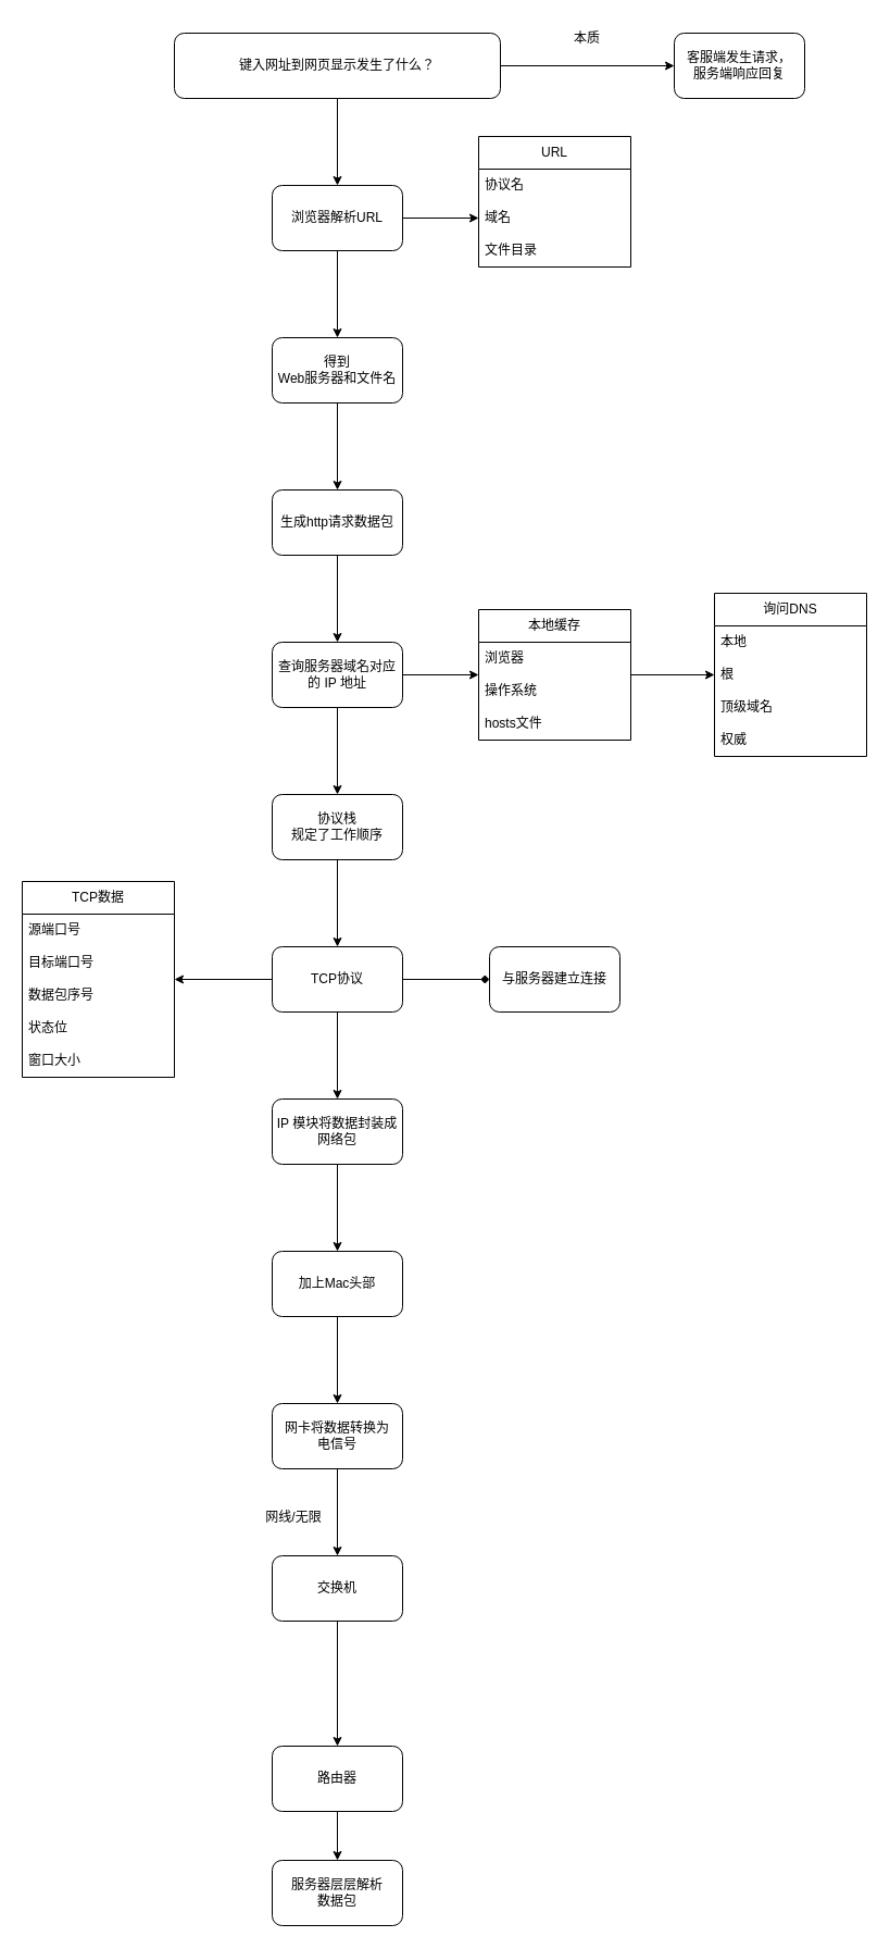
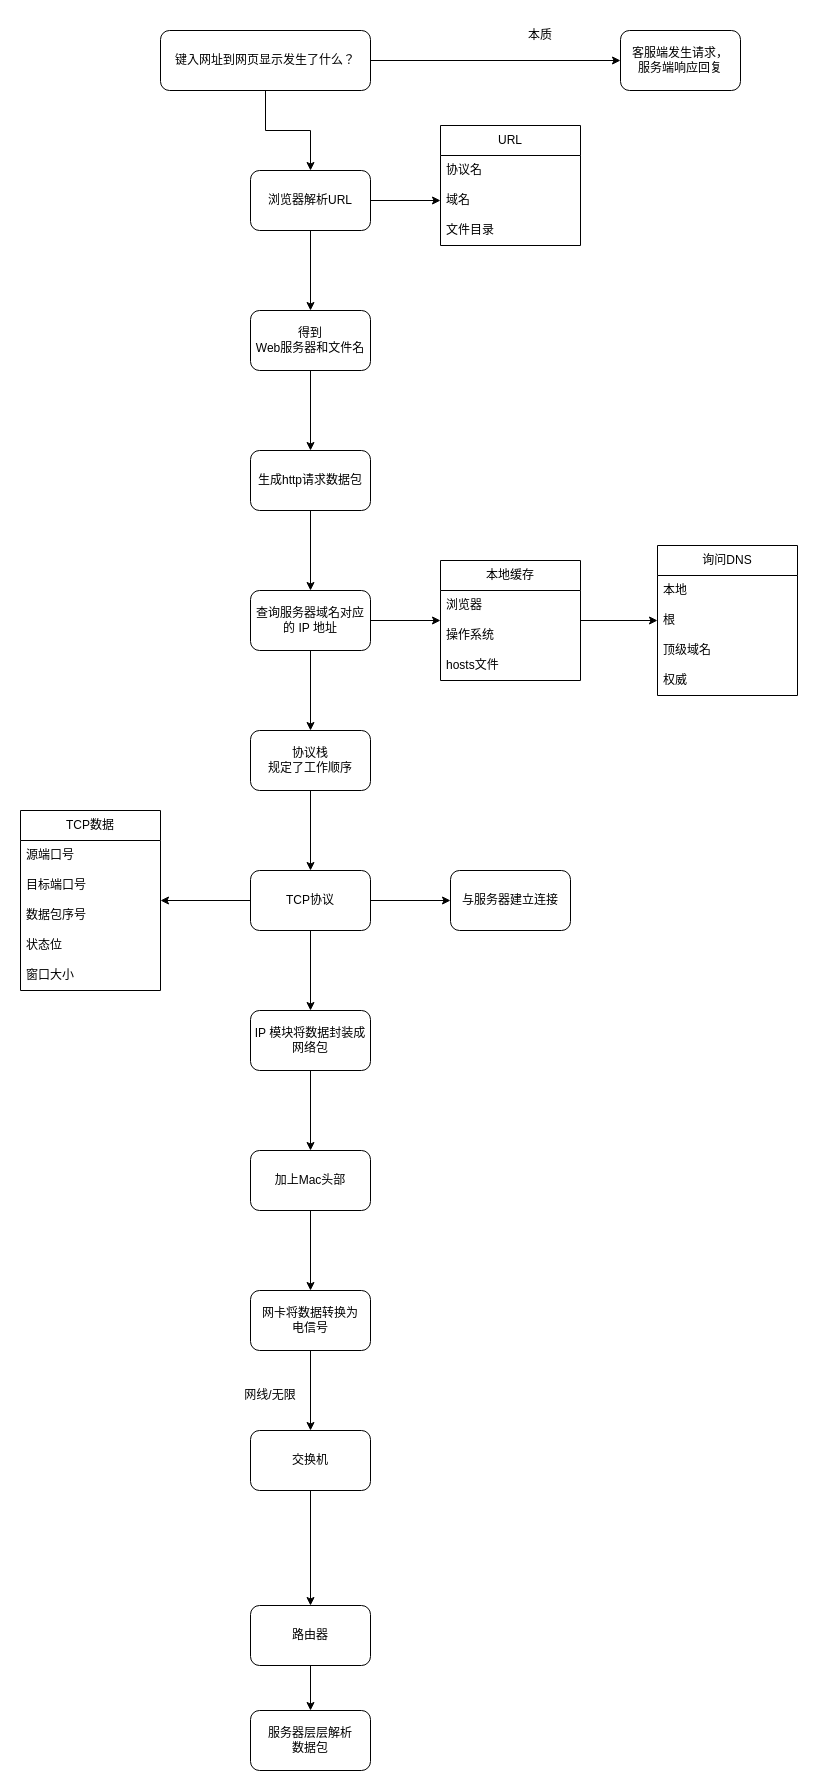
  <mxCell id="0" />
  <mxCell id="1" parent="0" />
  <mxCell id="2" value="" style="edgeStyle=orthogonalEdgeStyle;rounded=0;orthogonalLoop=1;jettySize=auto;html=1;" edge="1" parent="1" source="4" target="5"><mxGeometry relative="1" as="geometry" /></mxCell>
  <mxCell id="3" value="" style="edgeStyle=orthogonalEdgeStyle;rounded=0;orthogonalLoop=1;jettySize=auto;html=1;" edge="1" parent="1" source="4" target="9"><mxGeometry relative="1" as="geometry" /></mxCell>
- <mxCell id="4" value="键入网址到网页显示发生了什么？" style="rounded=1;whiteSpace=wrap;html=1;" vertex="1" parent="1"><mxGeometry x="160" y="30" width="300" height="60" as="geometry" /></mxCell>
+ <mxCell id="4" value="键入网址到网页显示发生了什么？" style="rounded=1;whiteSpace=wrap;html=1;" vertex="1" parent="1"><mxGeometry x="160" y="30" width="210" height="60" as="geometry" /></mxCell>
  <mxCell id="5" value="客服端发生请求，&lt;div&gt;服务端响应回复&lt;/div&gt;" style="whiteSpace=wrap;html=1;rounded=1;" vertex="1" parent="1"><mxGeometry x="620" y="30" width="120" height="60" as="geometry" /></mxCell>
  <mxCell id="6" value="本质" style="text;html=1;align=center;verticalAlign=middle;whiteSpace=wrap;rounded=0;" vertex="1" parent="1"><mxGeometry x="510" y="20" width="60" height="30" as="geometry" /></mxCell>
  <mxCell id="7" value="" style="edgeStyle=orthogonalEdgeStyle;rounded=0;orthogonalLoop=1;jettySize=auto;html=1;" edge="1" parent="1" source="9" target="11"><mxGeometry relative="1" as="geometry" /></mxCell>
  <mxCell id="8" style="edgeStyle=orthogonalEdgeStyle;rounded=0;orthogonalLoop=1;jettySize=auto;html=1;entryX=0;entryY=0.5;entryDx=0;entryDy=0;" edge="1" parent="1" source="9" target="19"><mxGeometry relative="1" as="geometry" /></mxCell>
  <mxCell id="9" value="浏览器解析URL" style="whiteSpace=wrap;html=1;rounded=1;" vertex="1" parent="1"><mxGeometry x="250" y="170" width="120" height="60" as="geometry" /></mxCell>
  <mxCell id="10" value="" style="edgeStyle=orthogonalEdgeStyle;rounded=0;orthogonalLoop=1;jettySize=auto;html=1;" edge="1" parent="1" source="11" target="13"><mxGeometry relative="1" as="geometry" /></mxCell>
  <mxCell id="11" value="得到&lt;div&gt;Web服务器和文件名&lt;/div&gt;" style="whiteSpace=wrap;html=1;rounded=1;" vertex="1" parent="1"><mxGeometry x="250" y="310" width="120" height="60" as="geometry" /></mxCell>
  <mxCell id="12" value="" style="edgeStyle=orthogonalEdgeStyle;rounded=0;orthogonalLoop=1;jettySize=auto;html=1;" edge="1" parent="1" source="13" target="16"><mxGeometry relative="1" as="geometry" /></mxCell>
  <mxCell id="13" value="生成http请求数据包" style="whiteSpace=wrap;html=1;rounded=1;" vertex="1" parent="1"><mxGeometry x="250" y="450" width="120" height="60" as="geometry" /></mxCell>
  <mxCell id="14" style="edgeStyle=orthogonalEdgeStyle;rounded=0;orthogonalLoop=1;jettySize=auto;html=1;entryX=0;entryY=0.5;entryDx=0;entryDy=0;" edge="1" parent="1" source="16" target="22"><mxGeometry relative="1" as="geometry" /></mxCell>
  <mxCell id="15" value="" style="edgeStyle=orthogonalEdgeStyle;rounded=0;orthogonalLoop=1;jettySize=auto;html=1;" edge="1" parent="1" source="16" target="32"><mxGeometry relative="1" as="geometry" /></mxCell>
  <mxCell id="16" value="查询服务器域名对应的 IP 地址" style="whiteSpace=wrap;html=1;rounded=1;" vertex="1" parent="1"><mxGeometry x="250" y="590" width="120" height="60" as="geometry" /></mxCell>
  <mxCell id="17" value="URL" style="swimlane;fontStyle=0;childLayout=stackLayout;horizontal=1;startSize=30;horizontalStack=0;resizeParent=1;resizeParentMax=0;resizeLast=0;collapsible=1;marginBottom=0;whiteSpace=wrap;html=1;" vertex="1" parent="1"><mxGeometry x="440" y="125" width="140" height="120" as="geometry" /></mxCell>
  <mxCell id="18" value="协议名" style="text;strokeColor=none;fillColor=none;align=left;verticalAlign=middle;spacingLeft=4;spacingRight=4;overflow=hidden;points=[[0,0.5],[1,0.5]];portConstraint=eastwest;rotatable=0;whiteSpace=wrap;html=1;" vertex="1" parent="17"><mxGeometry y="30" width="140" height="30" as="geometry" /></mxCell>
  <mxCell id="19" value="域名" style="text;strokeColor=none;fillColor=none;align=left;verticalAlign=middle;spacingLeft=4;spacingRight=4;overflow=hidden;points=[[0,0.5],[1,0.5]];portConstraint=eastwest;rotatable=0;whiteSpace=wrap;html=1;" vertex="1" parent="17"><mxGeometry y="60" width="140" height="30" as="geometry" /></mxCell>
  <mxCell id="20" value="文件目录" style="text;strokeColor=none;fillColor=none;align=left;verticalAlign=middle;spacingLeft=4;spacingRight=4;overflow=hidden;points=[[0,0.5],[1,0.5]];portConstraint=eastwest;rotatable=0;whiteSpace=wrap;html=1;" vertex="1" parent="17"><mxGeometry y="90" width="140" height="30" as="geometry" /></mxCell>
  <mxCell id="21" value="" style="edgeStyle=orthogonalEdgeStyle;rounded=0;orthogonalLoop=1;jettySize=auto;html=1;" edge="1" parent="1" source="22" target="26"><mxGeometry relative="1" as="geometry" /></mxCell>
  <mxCell id="22" value="本地缓存" style="swimlane;fontStyle=0;childLayout=stackLayout;horizontal=1;startSize=30;horizontalStack=0;resizeParent=1;resizeParentMax=0;resizeLast=0;collapsible=1;marginBottom=0;whiteSpace=wrap;html=1;" vertex="1" parent="1"><mxGeometry x="440" y="560" width="140" height="120" as="geometry" /></mxCell>
  <mxCell id="23" value="浏览器" style="text;strokeColor=none;fillColor=none;align=left;verticalAlign=middle;spacingLeft=4;spacingRight=4;overflow=hidden;points=[[0,0.5],[1,0.5]];portConstraint=eastwest;rotatable=0;whiteSpace=wrap;html=1;" vertex="1" parent="22"><mxGeometry y="30" width="140" height="30" as="geometry" /></mxCell>
  <mxCell id="24" value="操作系统" style="text;strokeColor=none;fillColor=none;align=left;verticalAlign=middle;spacingLeft=4;spacingRight=4;overflow=hidden;points=[[0,0.5],[1,0.5]];portConstraint=eastwest;rotatable=0;whiteSpace=wrap;html=1;" vertex="1" parent="22"><mxGeometry y="60" width="140" height="30" as="geometry" /></mxCell>
  <mxCell id="25" value="hosts文件" style="text;strokeColor=none;fillColor=none;align=left;verticalAlign=middle;spacingLeft=4;spacingRight=4;overflow=hidden;points=[[0,0.5],[1,0.5]];portConstraint=eastwest;rotatable=0;whiteSpace=wrap;html=1;" vertex="1" parent="22"><mxGeometry y="90" width="140" height="30" as="geometry" /></mxCell>
  <mxCell id="26" value="询问DNS" style="swimlane;fontStyle=0;childLayout=stackLayout;horizontal=1;startSize=30;horizontalStack=0;resizeParent=1;resizeParentMax=0;resizeLast=0;collapsible=1;marginBottom=0;whiteSpace=wrap;html=1;" vertex="1" parent="1"><mxGeometry x="657" y="545" width="140" height="150" as="geometry" /></mxCell>
  <mxCell id="27" value="本地" style="text;strokeColor=none;fillColor=none;align=left;verticalAlign=middle;spacingLeft=4;spacingRight=4;overflow=hidden;points=[[0,0.5],[1,0.5]];portConstraint=eastwest;rotatable=0;whiteSpace=wrap;html=1;" vertex="1" parent="26"><mxGeometry y="30" width="140" height="30" as="geometry" /></mxCell>
  <mxCell id="28" value="根" style="text;strokeColor=none;fillColor=none;align=left;verticalAlign=middle;spacingLeft=4;spacingRight=4;overflow=hidden;points=[[0,0.5],[1,0.5]];portConstraint=eastwest;rotatable=0;whiteSpace=wrap;html=1;" vertex="1" parent="26"><mxGeometry y="60" width="140" height="30" as="geometry" /></mxCell>
  <mxCell id="29" value="顶级域名" style="text;strokeColor=none;fillColor=none;align=left;verticalAlign=middle;spacingLeft=4;spacingRight=4;overflow=hidden;points=[[0,0.5],[1,0.5]];portConstraint=eastwest;rotatable=0;whiteSpace=wrap;html=1;" vertex="1" parent="26"><mxGeometry y="90" width="140" height="30" as="geometry" /></mxCell>
  <mxCell id="30" value="权威" style="text;strokeColor=none;fillColor=none;align=left;verticalAlign=middle;spacingLeft=4;spacingRight=4;overflow=hidden;points=[[0,0.5],[1,0.5]];portConstraint=eastwest;rotatable=0;whiteSpace=wrap;html=1;" vertex="1" parent="26"><mxGeometry y="120" width="140" height="30" as="geometry" /></mxCell>
  <mxCell id="31" value="" style="edgeStyle=orthogonalEdgeStyle;rounded=0;orthogonalLoop=1;jettySize=auto;html=1;" edge="1" parent="1" source="32" target="36"><mxGeometry relative="1" as="geometry" /></mxCell>
  <mxCell id="32" value="协议栈&lt;div&gt;规定了工作顺序&lt;/div&gt;" style="whiteSpace=wrap;html=1;rounded=1;" vertex="1" parent="1"><mxGeometry x="250" y="730" width="120" height="60" as="geometry" /></mxCell>
  <mxCell id="33" style="edgeStyle=orthogonalEdgeStyle;rounded=0;orthogonalLoop=1;jettySize=auto;html=1;exitX=0;exitY=0.5;exitDx=0;exitDy=0;entryX=1;entryY=0.5;entryDx=0;entryDy=0;" edge="1" parent="1" source="36" target="37"><mxGeometry relative="1" as="geometry" /></mxCell>
- <mxCell id="34" value="" style="edgeStyle=orthogonalEdgeStyle;rounded=0;orthogonalLoop=1;jettySize=auto;html=1;endArrow=diamond;" edge="1" parent="1" source="36" target="43"><mxGeometry relative="1" as="geometry" /></mxCell>
+ <mxCell id="34" value="" style="edgeStyle=orthogonalEdgeStyle;rounded=0;orthogonalLoop=1;jettySize=auto;html=1;" edge="1" parent="1" source="36" target="43"><mxGeometry relative="1" as="geometry" /></mxCell>
  <mxCell id="35" value="" style="edgeStyle=orthogonalEdgeStyle;rounded=0;orthogonalLoop=1;jettySize=auto;html=1;" edge="1" parent="1" source="36" target="45"><mxGeometry relative="1" as="geometry" /></mxCell>
  <mxCell id="36" value="TCP协议" style="whiteSpace=wrap;html=1;rounded=1;" vertex="1" parent="1"><mxGeometry x="250" y="870" width="120" height="60" as="geometry" /></mxCell>
  <mxCell id="37" value="TCP数据" style="swimlane;fontStyle=0;childLayout=stackLayout;horizontal=1;startSize=30;horizontalStack=0;resizeParent=1;resizeParentMax=0;resizeLast=0;collapsible=1;marginBottom=0;whiteSpace=wrap;html=1;" vertex="1" parent="1"><mxGeometry x="20" y="810" width="140" height="180" as="geometry" /></mxCell>
  <mxCell id="38" value="源端口号" style="text;strokeColor=none;fillColor=none;align=left;verticalAlign=middle;spacingLeft=4;spacingRight=4;overflow=hidden;points=[[0,0.5],[1,0.5]];portConstraint=eastwest;rotatable=0;whiteSpace=wrap;html=1;" vertex="1" parent="37"><mxGeometry y="30" width="140" height="30" as="geometry" /></mxCell>
  <mxCell id="39" value="目标端口号" style="text;strokeColor=none;fillColor=none;align=left;verticalAlign=middle;spacingLeft=4;spacingRight=4;overflow=hidden;points=[[0,0.5],[1,0.5]];portConstraint=eastwest;rotatable=0;whiteSpace=wrap;html=1;" vertex="1" parent="37"><mxGeometry y="60" width="140" height="30" as="geometry" /></mxCell>
  <mxCell id="40" value="数据包序号" style="text;strokeColor=none;fillColor=none;align=left;verticalAlign=middle;spacingLeft=4;spacingRight=4;overflow=hidden;points=[[0,0.5],[1,0.5]];portConstraint=eastwest;rotatable=0;whiteSpace=wrap;html=1;" vertex="1" parent="37"><mxGeometry y="90" width="140" height="30" as="geometry" /></mxCell>
  <mxCell id="41" value="状态位" style="text;strokeColor=none;fillColor=none;align=left;verticalAlign=middle;spacingLeft=4;spacingRight=4;overflow=hidden;points=[[0,0.5],[1,0.5]];portConstraint=eastwest;rotatable=0;whiteSpace=wrap;html=1;" vertex="1" parent="37"><mxGeometry y="120" width="140" height="30" as="geometry" /></mxCell>
  <mxCell id="42" value="窗口大小" style="text;strokeColor=none;fillColor=none;align=left;verticalAlign=middle;spacingLeft=4;spacingRight=4;overflow=hidden;points=[[0,0.5],[1,0.5]];portConstraint=eastwest;rotatable=0;whiteSpace=wrap;html=1;" vertex="1" parent="37"><mxGeometry y="150" width="140" height="30" as="geometry" /></mxCell>
  <mxCell id="43" value="与服务器建立连接" style="whiteSpace=wrap;html=1;rounded=1;" vertex="1" parent="1"><mxGeometry x="450" y="870" width="120" height="60" as="geometry" /></mxCell>
  <mxCell id="44" value="" style="edgeStyle=orthogonalEdgeStyle;rounded=0;orthogonalLoop=1;jettySize=auto;html=1;" edge="1" parent="1" source="45" target="47"><mxGeometry relative="1" as="geometry" /></mxCell>
  <mxCell id="45" value="IP 模块将数据封装成网络包" style="whiteSpace=wrap;html=1;rounded=1;" vertex="1" parent="1"><mxGeometry x="250" y="1010" width="120" height="60" as="geometry" /></mxCell>
  <mxCell id="46" value="" style="edgeStyle=orthogonalEdgeStyle;rounded=0;orthogonalLoop=1;jettySize=auto;html=1;" edge="1" parent="1" source="47" target="49"><mxGeometry relative="1" as="geometry" /></mxCell>
  <mxCell id="47" value="加上Mac头部" style="whiteSpace=wrap;html=1;rounded=1;" vertex="1" parent="1"><mxGeometry x="250" y="1150" width="120" height="60" as="geometry" /></mxCell>
  <mxCell id="48" value="" style="edgeStyle=orthogonalEdgeStyle;rounded=0;orthogonalLoop=1;jettySize=auto;html=1;" edge="1" parent="1" source="49" target="51"><mxGeometry relative="1" as="geometry" /></mxCell>
  <mxCell id="49" value="网卡将数据转换为&lt;div&gt;电信号&lt;/div&gt;" style="whiteSpace=wrap;html=1;rounded=1;" vertex="1" parent="1"><mxGeometry x="250" y="1290" width="120" height="60" as="geometry" /></mxCell>
  <mxCell id="50" value="" style="edgeStyle=orthogonalEdgeStyle;rounded=0;orthogonalLoop=1;jettySize=auto;html=1;" edge="1" parent="1" source="51" target="54"><mxGeometry relative="1" as="geometry" /></mxCell>
  <mxCell id="51" value="交换机" style="whiteSpace=wrap;html=1;rounded=1;" vertex="1" parent="1"><mxGeometry x="250" y="1430" width="120" height="60" as="geometry" /></mxCell>
  <mxCell id="52" value="网线/无限" style="text;html=1;align=center;verticalAlign=middle;whiteSpace=wrap;rounded=0;" vertex="1" parent="1"><mxGeometry x="240" y="1380" width="60" height="30" as="geometry" /></mxCell>
  <mxCell id="53" value="" style="edgeStyle=orthogonalEdgeStyle;rounded=0;orthogonalLoop=1;jettySize=auto;html=1;" edge="1" parent="1" source="54" target="55"><mxGeometry relative="1" as="geometry" /></mxCell>
  <mxCell id="54" value="路由器" style="whiteSpace=wrap;html=1;rounded=1;" vertex="1" parent="1"><mxGeometry x="250" y="1605" width="120" height="60" as="geometry" /></mxCell>
  <mxCell id="55" value="服务器层层解析&lt;div&gt;数据包&lt;/div&gt;" style="whiteSpace=wrap;html=1;rounded=1;" vertex="1" parent="1"><mxGeometry x="250" y="1710" width="120" height="60" as="geometry" /></mxCell>
